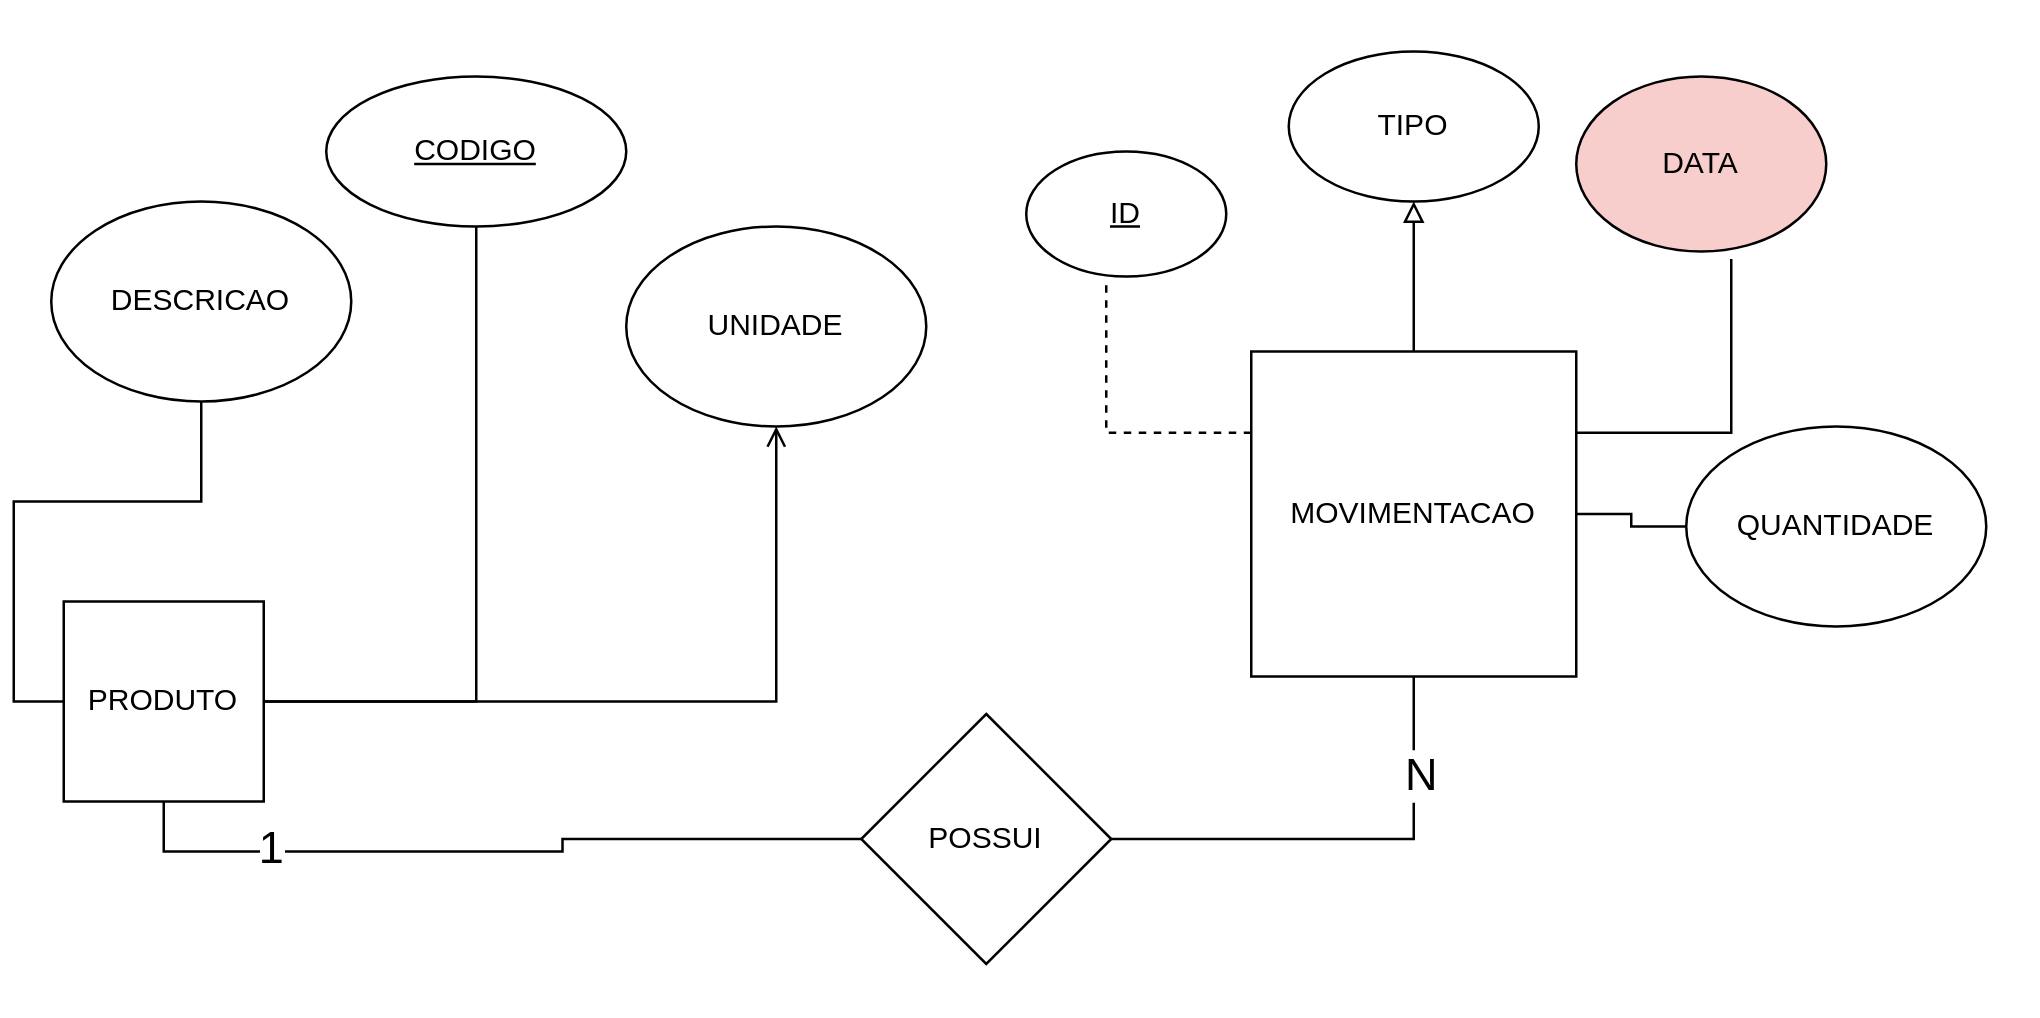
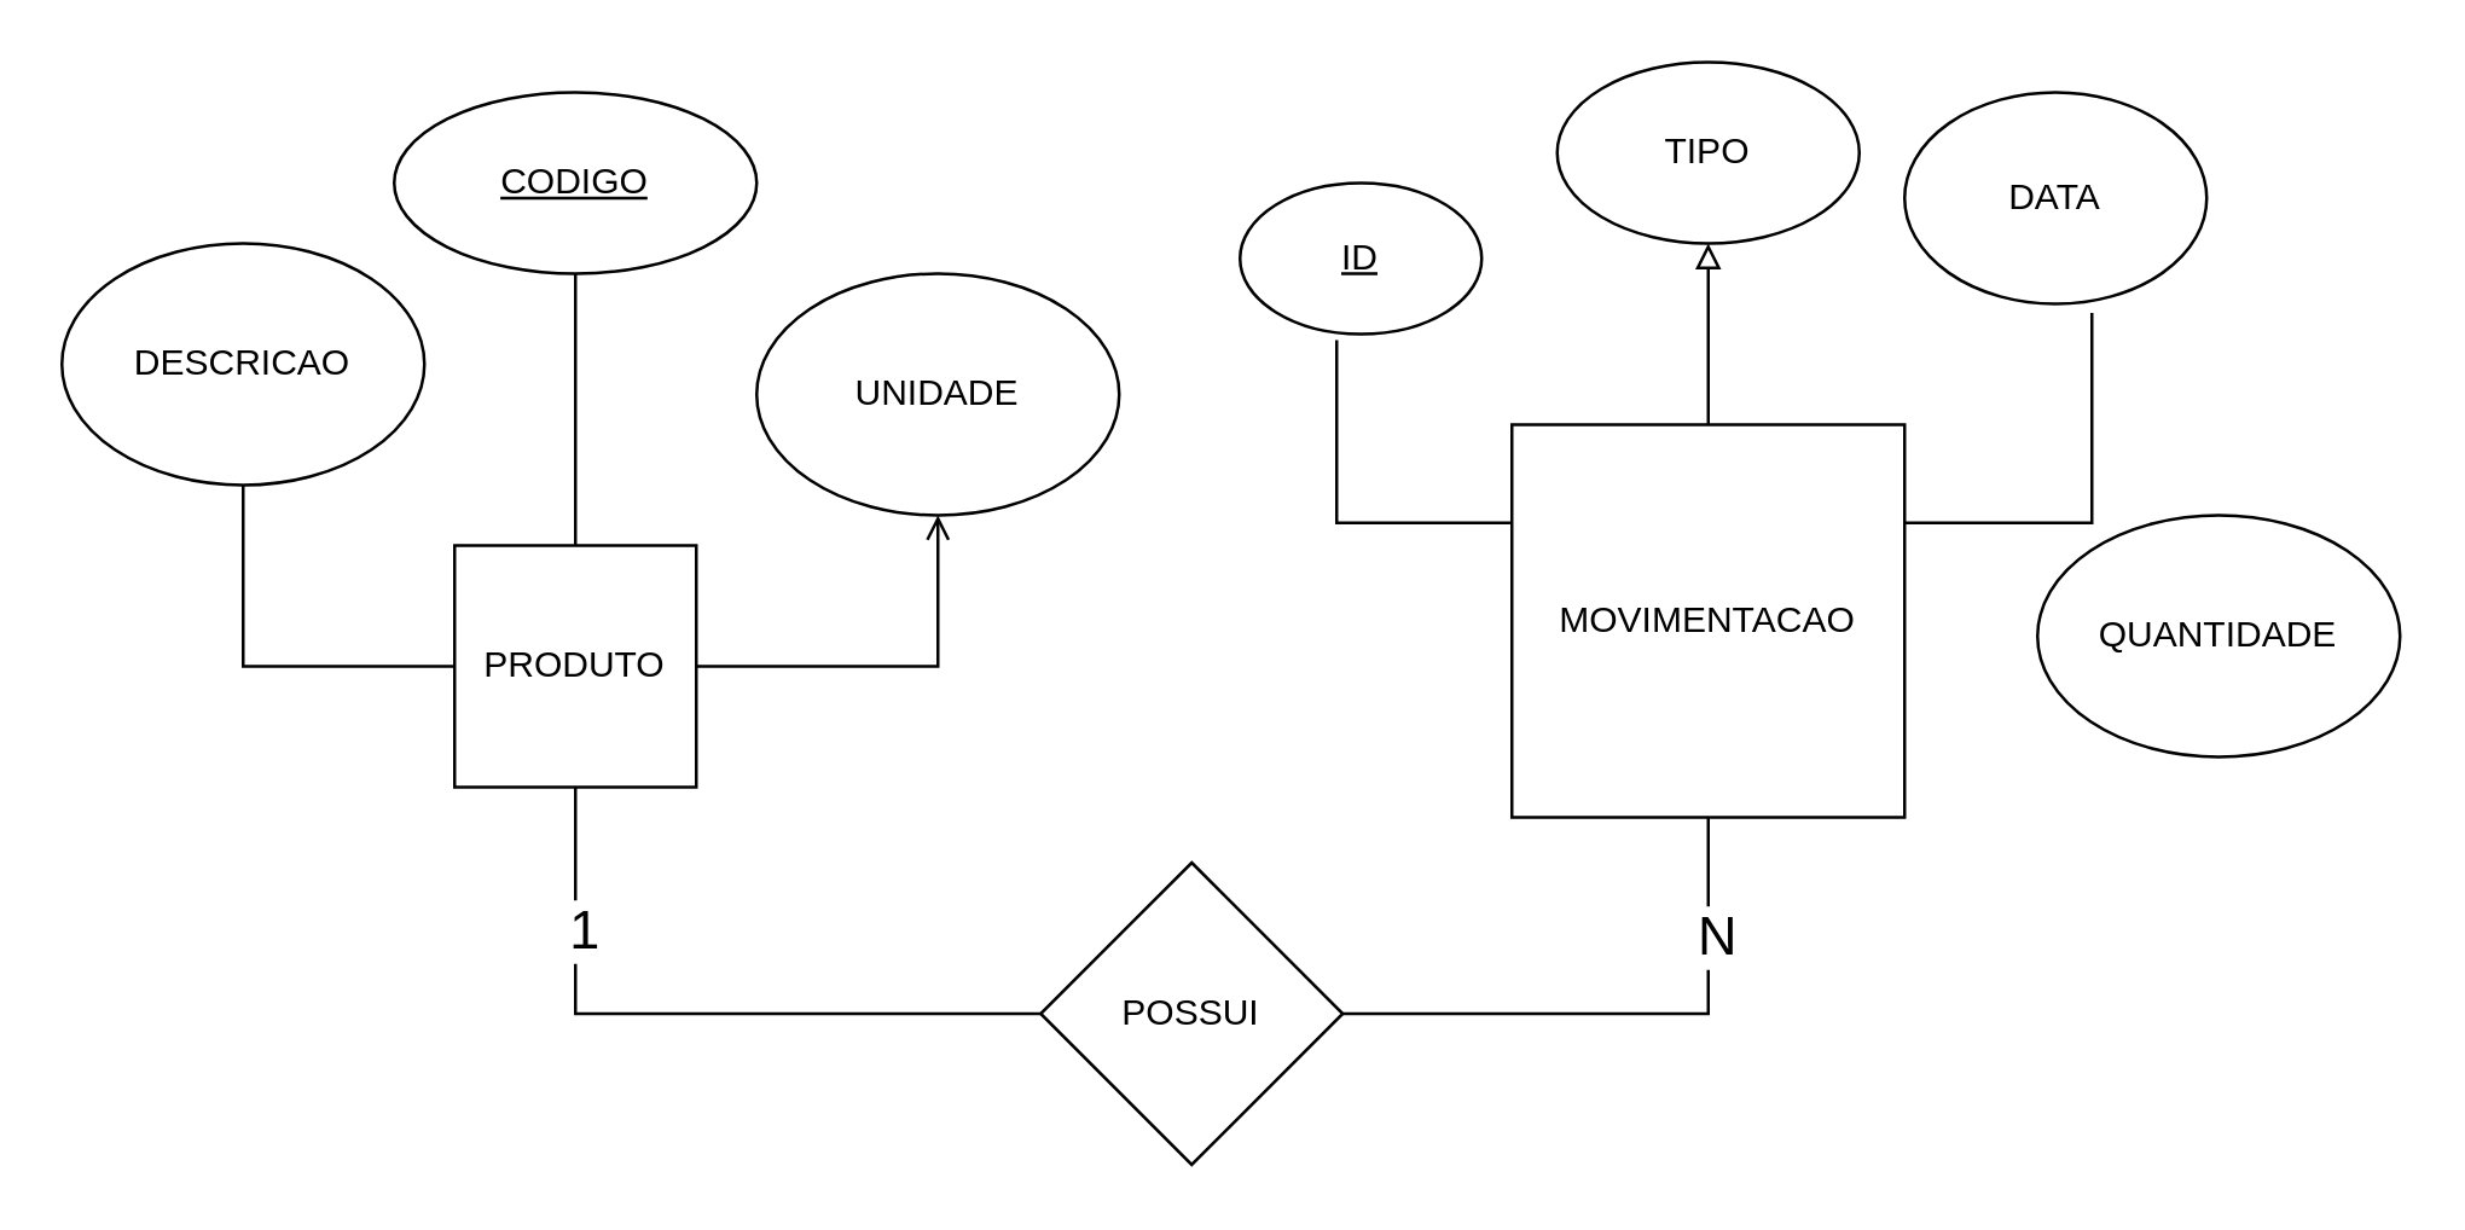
  <mxCell id="0" />
  <mxCell id="1" parent="0" />
  <mxCell id="2" value="" style="edgeStyle=orthogonalEdgeStyle;rounded=0;orthogonalLoop=1;jettySize=auto;html=1;endArrow=none;endFill=0;" edge="1" parent="1" source="7" target="8"><mxGeometry relative="1" as="geometry" /></mxCell>
  <mxCell id="3" style="edgeStyle=orthogonalEdgeStyle;rounded=0;orthogonalLoop=1;jettySize=auto;html=1;exitX=0;exitY=0.5;exitDx=0;exitDy=0;entryX=0.5;entryY=1;entryDx=0;entryDy=0;endArrow=none;endFill=0;" edge="1" parent="1" source="7" target="9"><mxGeometry relative="1" as="geometry" /></mxCell>
  <mxCell id="4" style="edgeStyle=orthogonalEdgeStyle;rounded=0;orthogonalLoop=1;jettySize=auto;html=1;exitX=1;exitY=0.5;exitDx=0;exitDy=0;entryX=0.5;entryY=1;entryDx=0;entryDy=0;endArrow=open;endFill=0;" edge="1" parent="1" source="7" target="10"><mxGeometry relative="1" as="geometry" /></mxCell>
  <mxCell id="5" style="edgeStyle=orthogonalEdgeStyle;rounded=0;orthogonalLoop=1;jettySize=auto;html=1;exitX=0.5;exitY=1;exitDx=0;exitDy=0;entryX=0;entryY=0.5;entryDx=0;entryDy=0;endArrow=none;endFill=0;" edge="1" parent="1" source="7" target="22"><mxGeometry relative="1" as="geometry" /></mxCell>
  <mxCell id="6" value="1" style="edgeLabel;html=1;align=center;verticalAlign=middle;resizable=0;points=[];fontSize=18;" vertex="1" connectable="0" parent="5"><mxGeometry x="-0.589" y="2" relative="1" as="geometry"><mxPoint as="offset" /></mxGeometry></mxCell>
- <mxCell id="7" value="PRODUTO" style="whiteSpace=wrap;html=1;aspect=fixed;" vertex="1" parent="1"><mxGeometry x="25" y="240" width="80" height="80" as="geometry" /></mxCell>
+ <mxCell id="7" value="PRODUTO" style="whiteSpace=wrap;html=1;aspect=fixed;" vertex="1" parent="1"><mxGeometry x="150" y="180" width="80" height="80" as="geometry" /></mxCell>
  <mxCell id="8" value="&lt;u&gt;CODIGO&lt;/u&gt;" style="ellipse;whiteSpace=wrap;html=1;" vertex="1" parent="1"><mxGeometry x="130" y="30" width="120" height="60" as="geometry" /></mxCell>
  <mxCell id="9" value="DESCRICAO" style="ellipse;whiteSpace=wrap;html=1;" vertex="1" parent="1"><mxGeometry x="20" y="80" width="120" height="80" as="geometry" /></mxCell>
  <mxCell id="10" value="UNIDADE" style="ellipse;whiteSpace=wrap;html=1;" vertex="1" parent="1"><mxGeometry x="250" y="90" width="120" height="80" as="geometry" /></mxCell>
  <mxCell id="11" style="edgeStyle=orthogonalEdgeStyle;rounded=0;orthogonalLoop=1;jettySize=auto;html=1;exitX=1;exitY=0.25;exitDx=0;exitDy=0;entryX=0.62;entryY=1.043;entryDx=0;entryDy=0;entryPerimeter=0;endArrow=none;endFill=0;" edge="1" parent="1" source="15" target="18"><mxGeometry relative="1" as="geometry" /></mxCell>
  <mxCell id="12" style="edgeStyle=orthogonalEdgeStyle;rounded=0;orthogonalLoop=1;jettySize=auto;html=1;exitX=0.5;exitY=0;exitDx=0;exitDy=0;entryX=0.5;entryY=1;entryDx=0;entryDy=0;endArrow=block;endFill=0;" edge="1" parent="1" source="15" target="17"><mxGeometry relative="1" as="geometry" /></mxCell>
- <mxCell id="13" style="edgeStyle=orthogonalEdgeStyle;rounded=0;orthogonalLoop=1;jettySize=auto;html=1;exitX=0;exitY=0.25;exitDx=0;exitDy=0;entryX=0.4;entryY=1.04;entryDx=0;entryDy=0;entryPerimeter=0;endArrow=none;endFill=0;dashed=1;" edge="1" parent="1" source="15" target="16"><mxGeometry relative="1" as="geometry" /></mxCell>
- <mxCell id="14" style="edgeStyle=orthogonalEdgeStyle;rounded=0;orthogonalLoop=1;jettySize=auto;html=1;exitX=1;exitY=0.5;exitDx=0;exitDy=0;entryX=0;entryY=0.5;entryDx=0;entryDy=0;endArrow=none;endFill=0;" edge="1" parent="1" source="15" target="19"><mxGeometry relative="1" as="geometry" /></mxCell>
+ <mxCell id="13" style="edgeStyle=orthogonalEdgeStyle;rounded=0;orthogonalLoop=1;jettySize=auto;html=1;exitX=0;exitY=0.25;exitDx=0;exitDy=0;entryX=0.4;entryY=1.04;entryDx=0;entryDy=0;entryPerimeter=0;endArrow=none;endFill=0;" edge="1" parent="1" source="15" target="16"><mxGeometry relative="1" as="geometry" /></mxCell>
  <mxCell id="15" value="MOVIMENTACAO" style="whiteSpace=wrap;html=1;aspect=fixed;" vertex="1" parent="1"><mxGeometry x="500" y="140" width="130" height="130" as="geometry" /></mxCell>
  <mxCell id="16" value="&lt;u&gt;ID&lt;/u&gt;" style="ellipse;whiteSpace=wrap;html=1;" vertex="1" parent="1"><mxGeometry x="410" y="60" width="80" height="50" as="geometry" /></mxCell>
  <mxCell id="17" value="TIPO" style="ellipse;whiteSpace=wrap;html=1;" vertex="1" parent="1"><mxGeometry x="515" y="20" width="100" height="60" as="geometry" /></mxCell>
- <mxCell id="18" value="DATA" style="ellipse;whiteSpace=wrap;html=1;fillColor=#f8cecc;" vertex="1" parent="1"><mxGeometry x="630" y="30" width="100" height="70" as="geometry" /></mxCell>
+ <mxCell id="18" value="DATA" style="ellipse;whiteSpace=wrap;html=1;" vertex="1" parent="1"><mxGeometry x="630" y="30" width="100" height="70" as="geometry" /></mxCell>
  <mxCell id="19" value="QUANTIDADE" style="ellipse;whiteSpace=wrap;html=1;" vertex="1" parent="1"><mxGeometry x="674" y="170" width="120" height="80" as="geometry" /></mxCell>
  <mxCell id="20" style="edgeStyle=orthogonalEdgeStyle;rounded=0;orthogonalLoop=1;jettySize=auto;html=1;exitX=1;exitY=0.5;exitDx=0;exitDy=0;entryX=0.5;entryY=1;entryDx=0;entryDy=0;endArrow=none;endFill=0;" edge="1" parent="1" source="22" target="15"><mxGeometry relative="1" as="geometry" /></mxCell>
  <mxCell id="21" value="N" style="edgeLabel;html=1;align=center;verticalAlign=middle;resizable=0;points=[];fontSize=18;" vertex="1" connectable="0" parent="20"><mxGeometry x="0.58" y="-2" relative="1" as="geometry"><mxPoint as="offset" /></mxGeometry></mxCell>
  <mxCell id="22" value="POSSUI" style="rhombus;whiteSpace=wrap;html=1;" vertex="1" parent="1"><mxGeometry x="344" y="285" width="100" height="100" as="geometry" /></mxCell>
